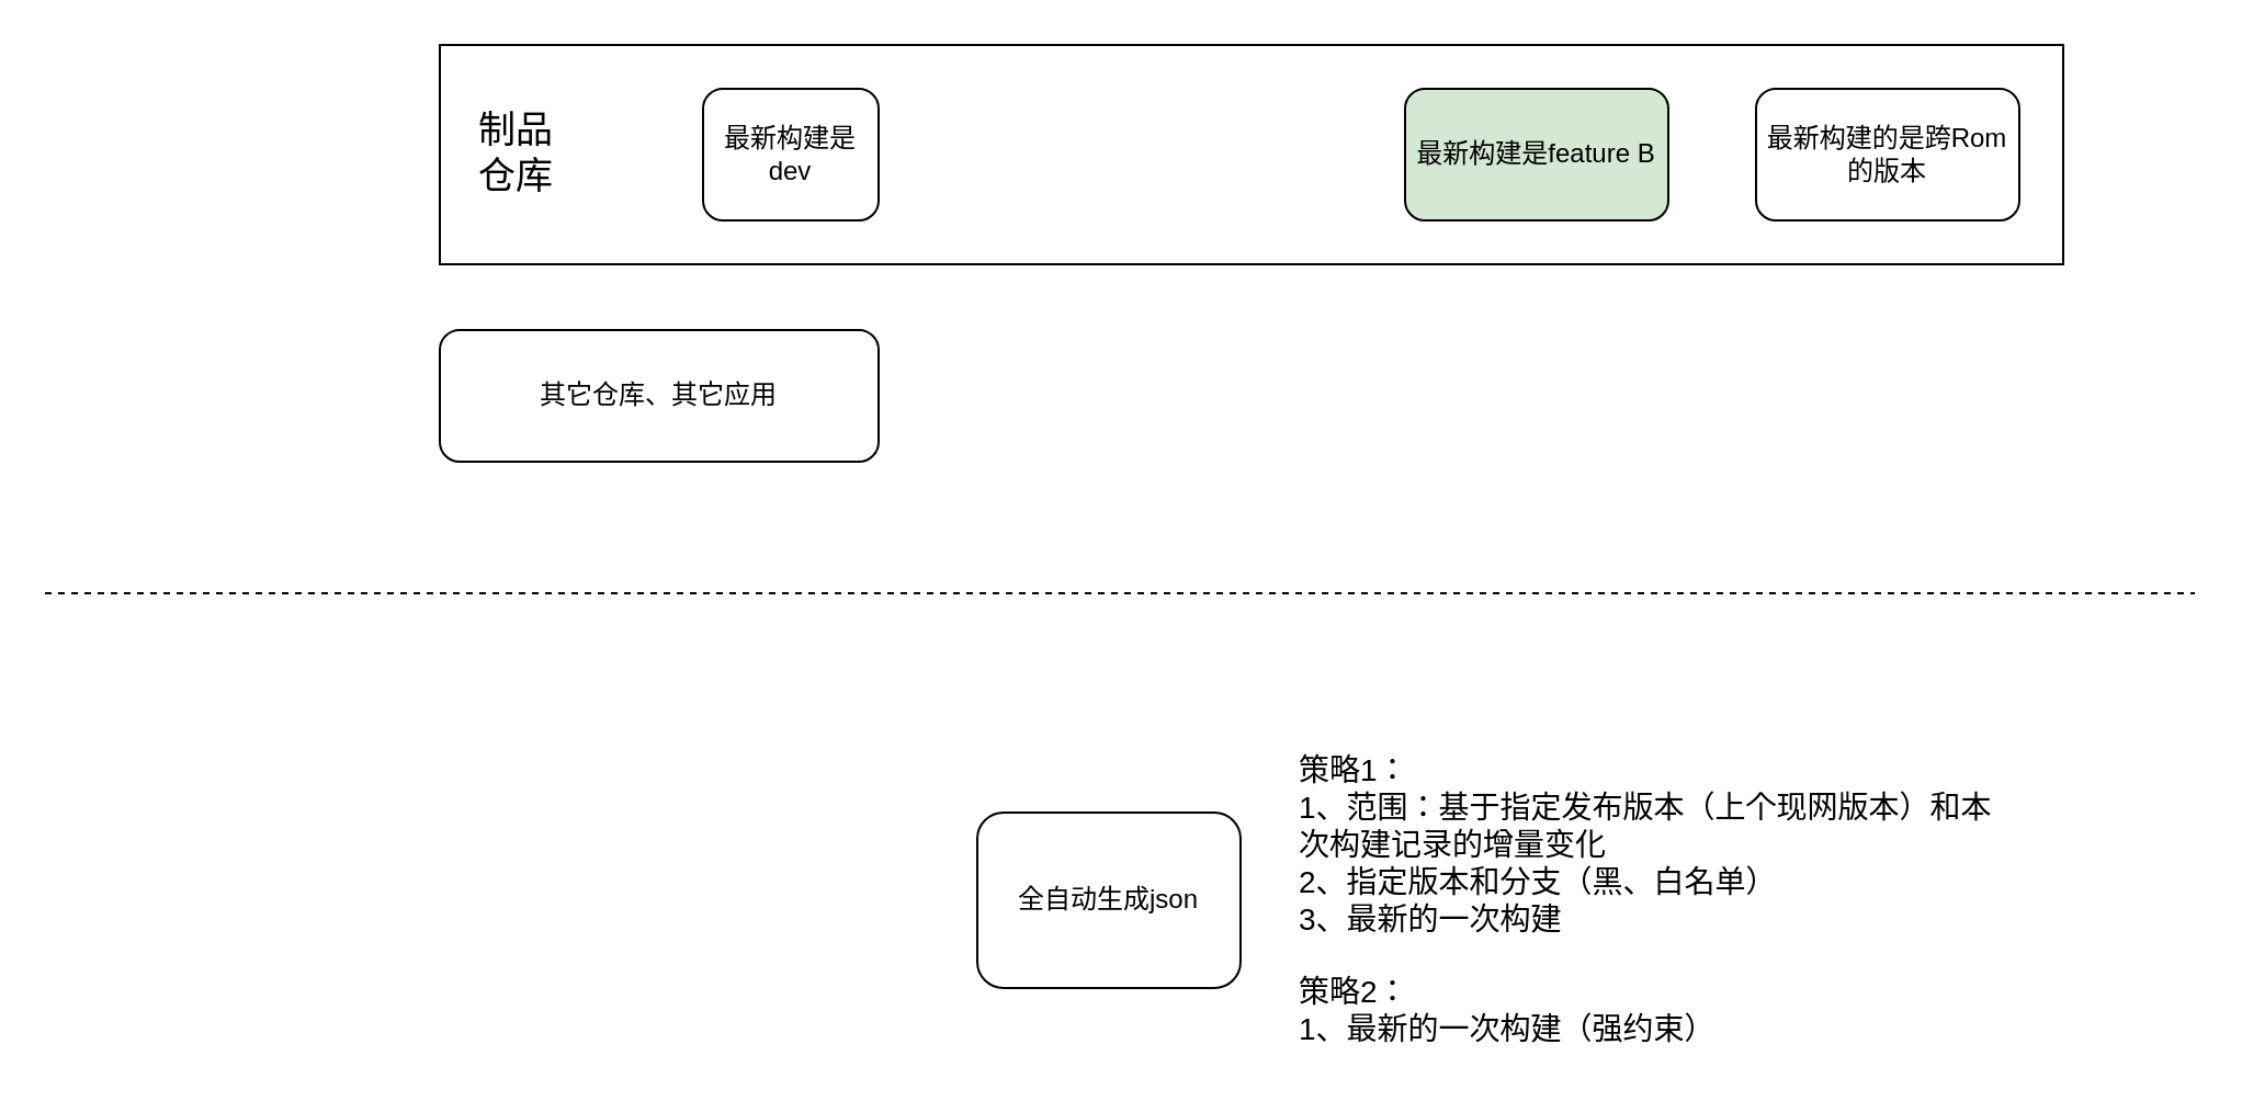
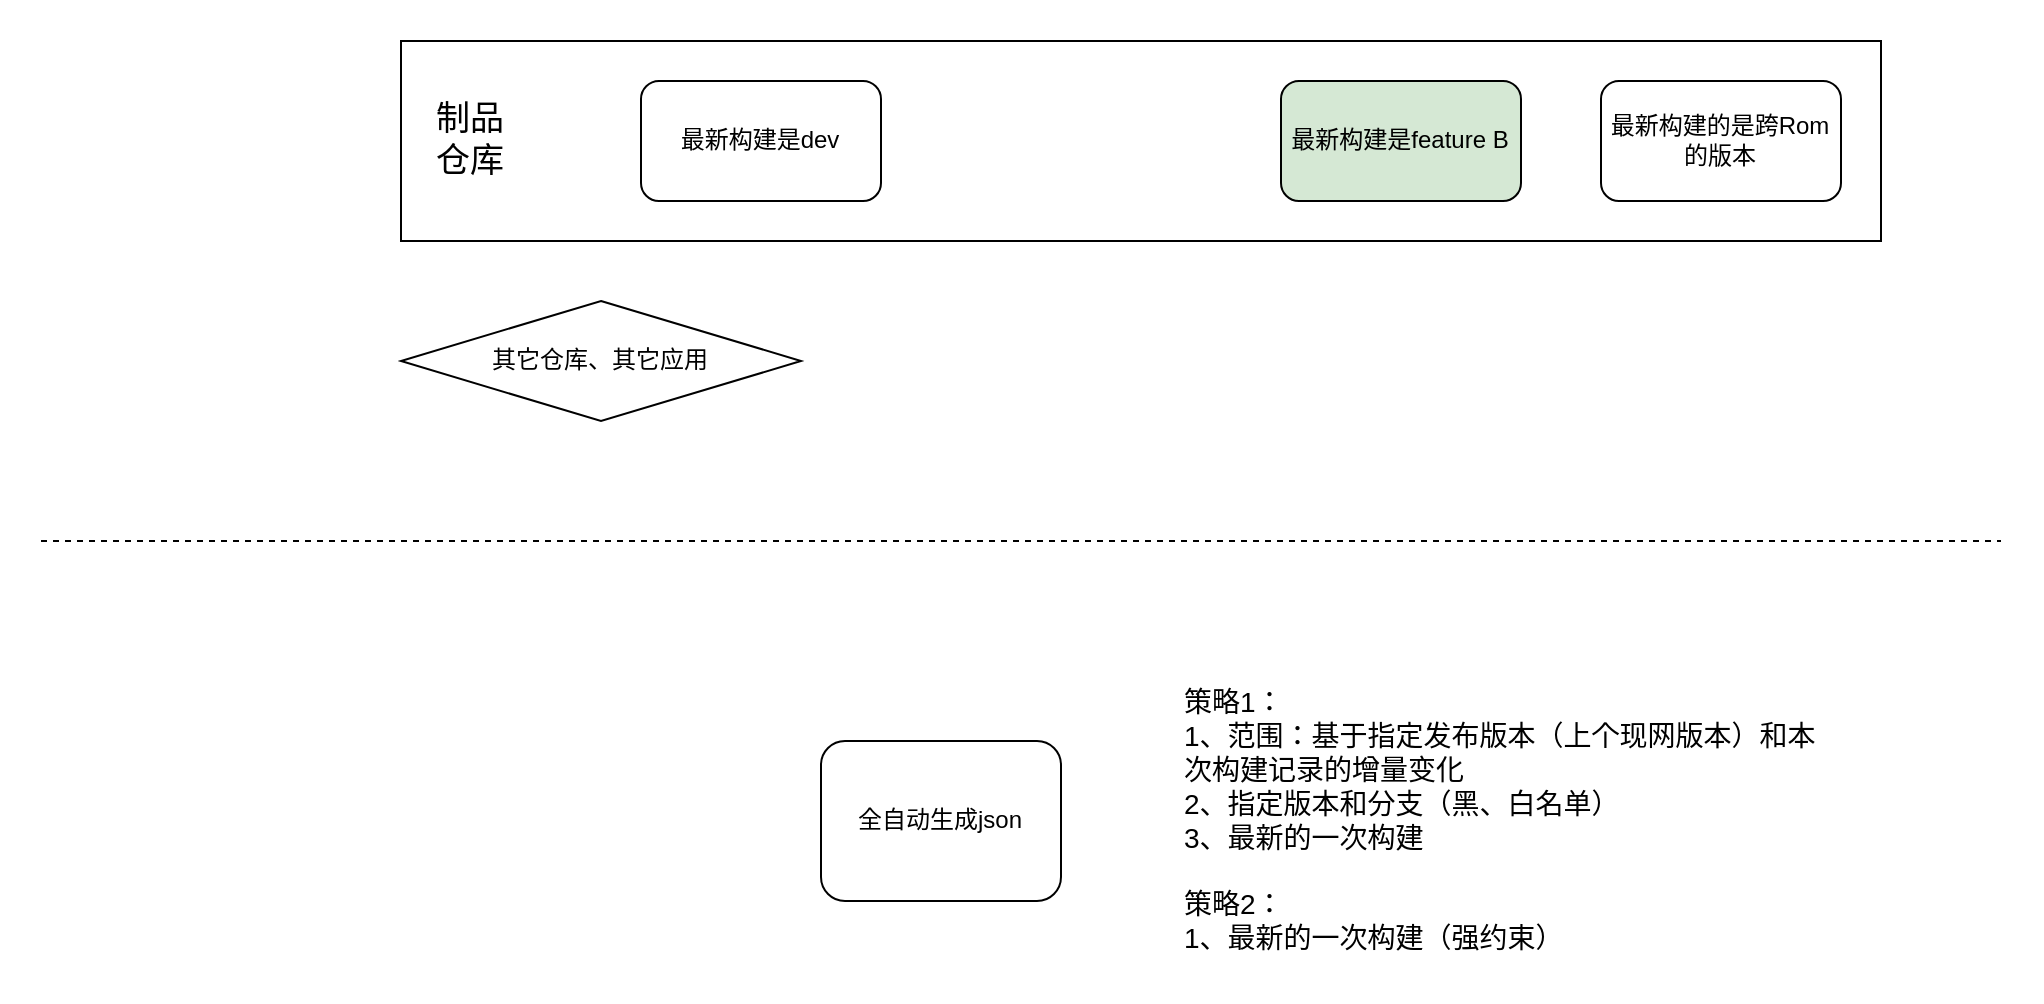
  <mxCell id="0" />
  <mxCell id="1" parent="0" />
  <mxCell id="2" value="" style="rounded=0;whiteSpace=wrap;html=1;" parent="1" vertex="1"><mxGeometry x="200" y="20" width="740" height="100" as="geometry" /></mxCell>
- <mxCell id="3" value="最新构建是dev" style="rounded=1;whiteSpace=wrap;html=1;" parent="1" vertex="1"><mxGeometry x="320" y="40" width="80" height="60" as="geometry" /></mxCell>
+ <mxCell id="3" value="最新构建是dev" style="rounded=1;whiteSpace=wrap;html=1;" parent="1" vertex="1"><mxGeometry x="320" y="40" width="120" height="60" as="geometry" /></mxCell>
  <mxCell id="4" value="最新构建是feature B" style="rounded=1;whiteSpace=wrap;html=1;fillColor=#d5e8d4;" parent="1" vertex="1"><mxGeometry x="640" y="40" width="120" height="60" as="geometry" /></mxCell>
- <mxCell id="5" value="全自动生成json" style="rounded=1;whiteSpace=wrap;html=1;" parent="1" vertex="1"><mxGeometry x="445" y="370" width="120" height="80" as="geometry" /></mxCell>
+ <mxCell id="5" value="全自动生成json" style="rounded=1;whiteSpace=wrap;html=1;" parent="1" vertex="1"><mxGeometry x="410" y="370" width="120" height="80" as="geometry" /></mxCell>
  <mxCell id="6" value="制品仓库" style="text;html=1;strokeColor=none;fillColor=none;align=center;verticalAlign=middle;whiteSpace=wrap;rounded=0;fontSize=17;" parent="1" vertex="1"><mxGeometry x="210" y="55" width="50" height="30" as="geometry" /></mxCell>
  <mxCell id="7" value="最新构建的是跨Rom的版本" style="rounded=1;whiteSpace=wrap;html=1;" parent="1" vertex="1"><mxGeometry x="800" y="40" width="120" height="60" as="geometry" /></mxCell>
  <mxCell id="8" value="策略1：&lt;br&gt;1、范围：基于指定发布版本（上个现网版本）和本次构建记录的增量变化&lt;br style=&quot;font-size: 14px&quot;&gt;2、指定版本和分支（黑、白名单）&lt;br style=&quot;font-size: 14px&quot;&gt;3、最新的一次构建&lt;br&gt;&lt;br&gt;策略2：&lt;br&gt;1、最新的一次构建（强约束）" style="text;html=1;strokeColor=none;fillColor=none;align=left;verticalAlign=middle;whiteSpace=wrap;rounded=0;fontSize=14;" parent="1" vertex="1"><mxGeometry x="590" y="340" width="320" height="140" as="geometry" /></mxCell>
  <mxCell id="9" value="" style="endArrow=none;dashed=1;html=1;" edge="1" parent="1"><mxGeometry width="50" height="50" relative="1" as="geometry"><mxPoint y="270" as="sourcePoint" x="20" /><mxPoint x="1000" y="270" as="targetPoint" /></mxGeometry></mxCell>
- <mxCell id="10" value="其它仓库、其它应用" style="rounded=1;whiteSpace=wrap;html=1;" vertex="1" parent="1"><mxGeometry x="200" y="150" width="200" height="60" as="geometry" /></mxCell>
+ <mxCell id="10" value="其它仓库、其它应用" style="rhombus;whiteSpace=wrap;html=1;" vertex="1" parent="1"><mxGeometry x="200" y="150" width="200" height="60" as="geometry" /></mxCell>
